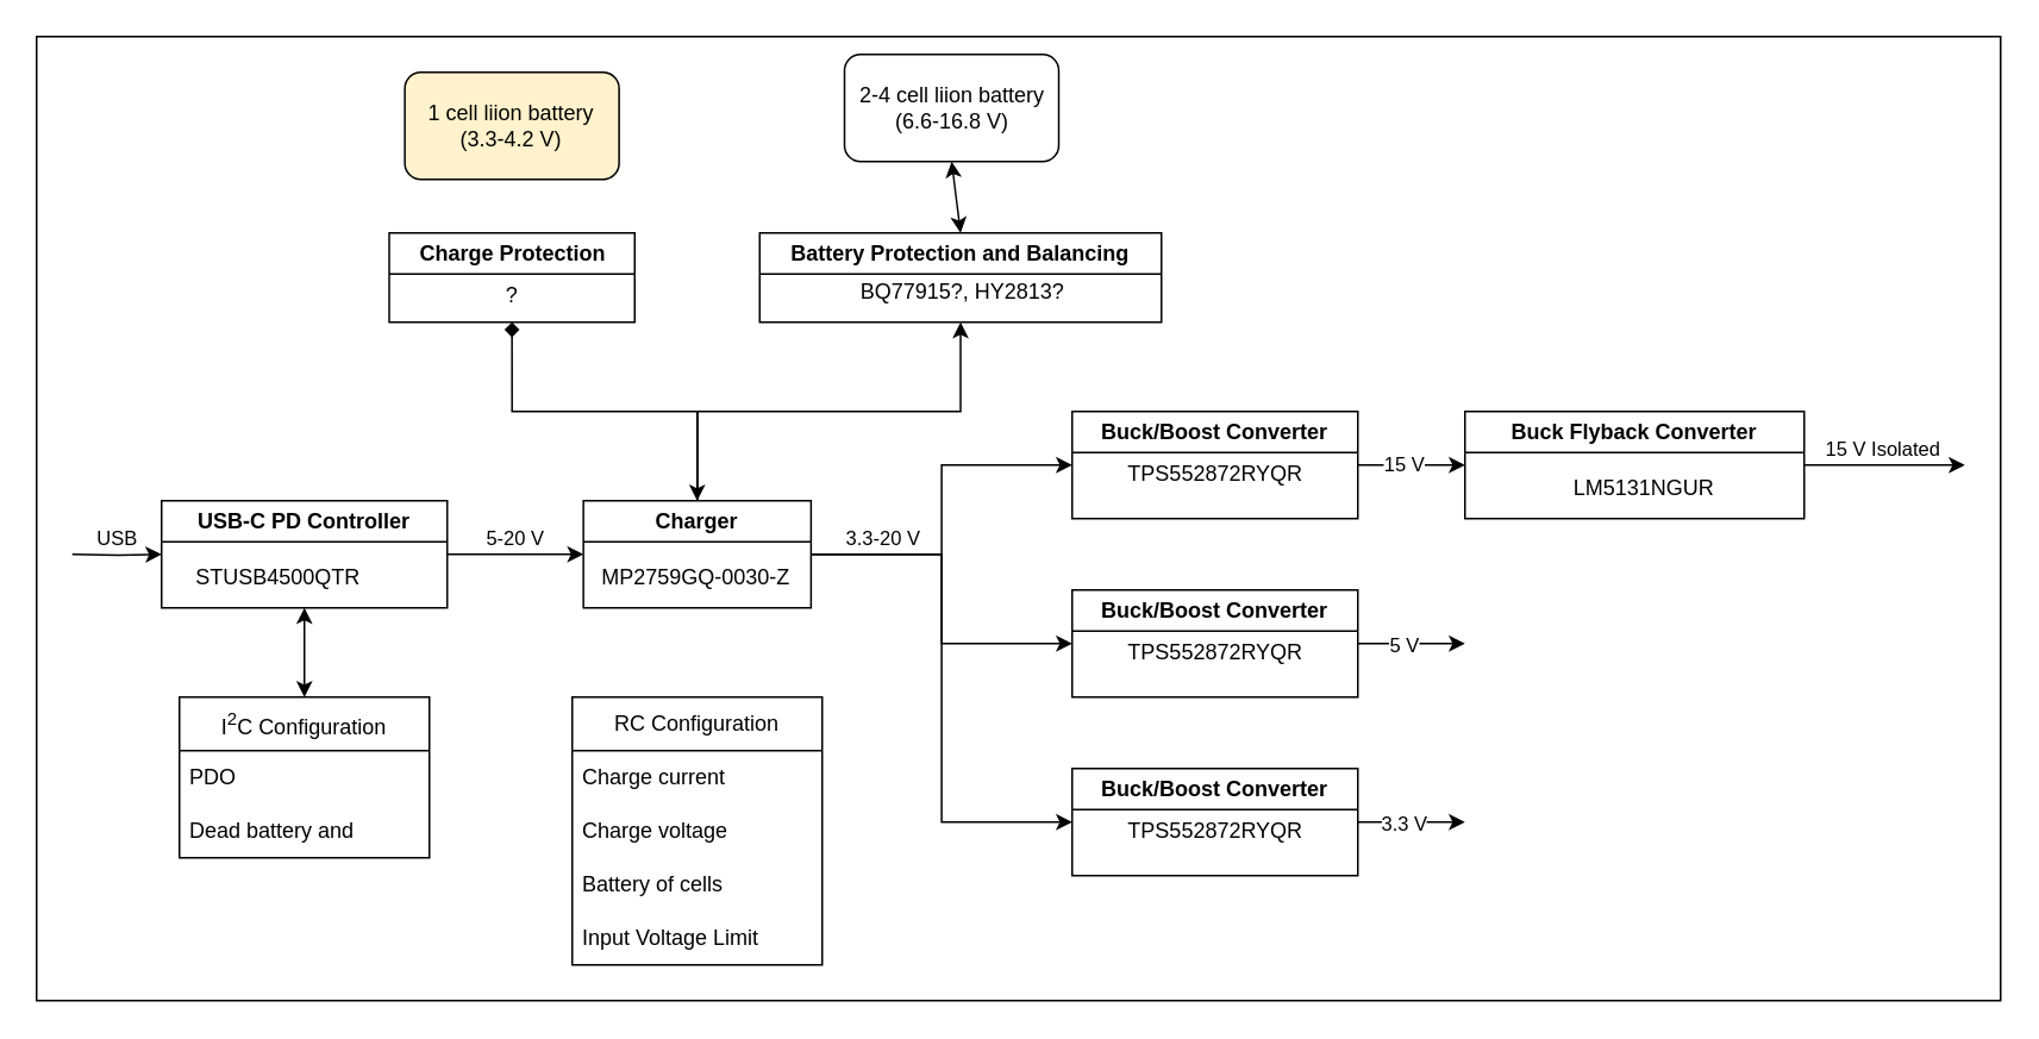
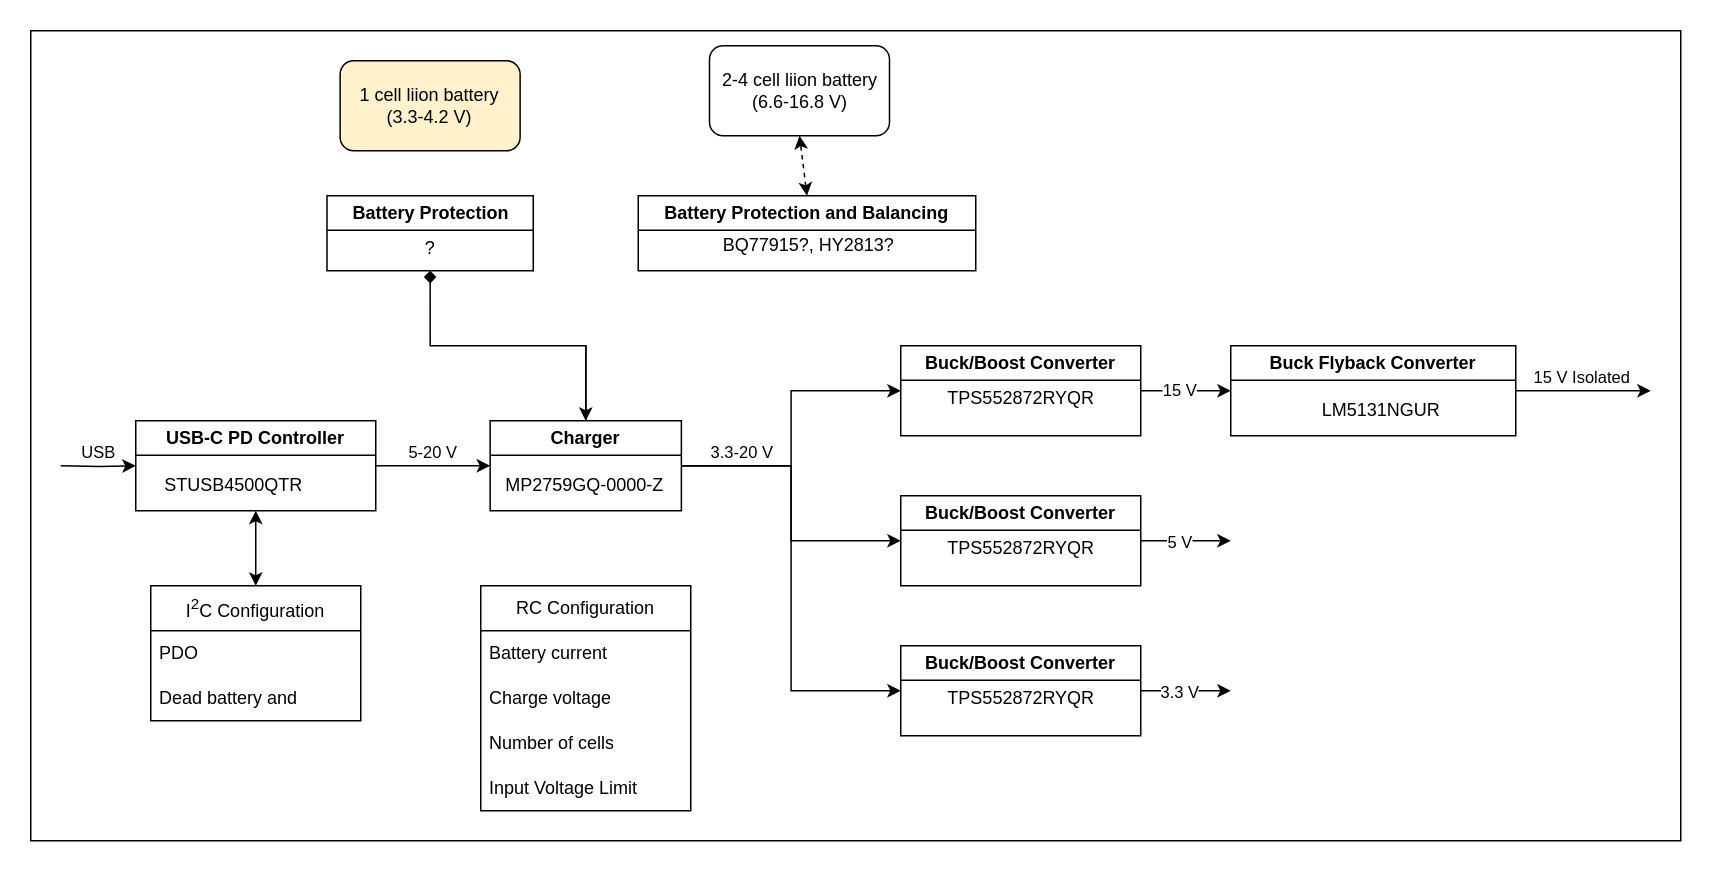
  <mxCell id="0" />
  <mxCell id="1" parent="0" />
  <mxCell id="2" style="edgeStyle=orthogonalEdgeStyle;rounded=0;orthogonalLoop=1;jettySize=auto;html=1;entryX=0;entryY=0.5;entryDx=0;entryDy=0;" parent="1" target="6" edge="1"><mxGeometry relative="1" as="geometry"><mxPoint x="40" y="310" as="sourcePoint" /></mxGeometry></mxCell>
  <mxCell id="3" value="USB" style="edgeLabel;html=1;align=center;verticalAlign=middle;resizable=0;points=[];" parent="2" vertex="1" connectable="0"><mxGeometry x="-0.406" y="3" relative="1" as="geometry"><mxPoint x="9" y="-7" as="offset" /></mxGeometry></mxCell>
  <mxCell id="4" style="edgeStyle=orthogonalEdgeStyle;rounded=0;orthogonalLoop=1;jettySize=auto;html=1;exitX=1;exitY=0.5;exitDx=0;exitDy=0;entryX=0;entryY=0.5;entryDx=0;entryDy=0;" parent="1" source="6" target="14" edge="1"><mxGeometry relative="1" as="geometry" /></mxCell>
  <mxCell id="5" value="5-20 V" style="edgeLabel;html=1;align=center;verticalAlign=middle;resizable=0;points=[];" parent="4" vertex="1" connectable="0"><mxGeometry x="-0.017" y="1" relative="1" as="geometry"><mxPoint y="-9" as="offset" /></mxGeometry></mxCell>
  <mxCell id="6" value="USB-C PD Controller" style="swimlane;whiteSpace=wrap;html=1;" parent="1" vertex="1"><mxGeometry x="90" y="280" width="160" height="60" as="geometry" /></mxCell>
  <mxCell id="7" value="&lt;span style=&quot;text-wrap: wrap;&quot;&gt;STUSB4500QTR&lt;/span&gt;" style="text;html=1;align=center;verticalAlign=middle;resizable=0;points=[];autosize=1;strokeColor=none;fillColor=none;" parent="6" vertex="1"><mxGeometry x="5" y="28" width="120" height="30" as="geometry" /></mxCell>
  <mxCell id="8" style="edgeStyle=orthogonalEdgeStyle;rounded=0;orthogonalLoop=1;jettySize=auto;html=1;exitX=1;exitY=0.5;exitDx=0;exitDy=0;entryX=0;entryY=0.5;entryDx=0;entryDy=0;" parent="1" source="14" target="21" edge="1"><mxGeometry relative="1" as="geometry" /></mxCell>
  <mxCell id="9" value="3.3-20 V" style="edgeLabel;html=1;align=center;verticalAlign=middle;resizable=0;points=[];" parent="8" vertex="1" connectable="0"><mxGeometry x="-0.69" y="-4" relative="1" as="geometry"><mxPoint x="10" y="-14" as="offset" /></mxGeometry></mxCell>
  <mxCell id="10" style="edgeStyle=orthogonalEdgeStyle;rounded=0;orthogonalLoop=1;jettySize=auto;html=1;entryX=0;entryY=0.5;entryDx=0;entryDy=0;" parent="1" source="14" target="28" edge="1"><mxGeometry relative="1" as="geometry" /></mxCell>
  <mxCell id="11" style="edgeStyle=orthogonalEdgeStyle;rounded=0;orthogonalLoop=1;jettySize=auto;html=1;entryX=0.5;entryY=1;entryDx=0;entryDy=0;endArrow=diamond;" parent="1" source="14" target="17" edge="1"><mxGeometry relative="1" as="geometry" /></mxCell>
- <mxCell id="12" style="edgeStyle=orthogonalEdgeStyle;rounded=0;orthogonalLoop=1;jettySize=auto;html=1;exitX=0.5;exitY=0;exitDx=0;exitDy=0;entryX=0.5;entryY=1;entryDx=0;entryDy=0;" parent="1" source="14" target="30" edge="1"><mxGeometry relative="1" as="geometry" /></mxCell>
  <mxCell id="13" style="edgeStyle=orthogonalEdgeStyle;rounded=0;orthogonalLoop=1;jettySize=auto;html=1;entryX=0;entryY=0.5;entryDx=0;entryDy=0;" parent="1" source="14" target="45" edge="1"><mxGeometry relative="1" as="geometry" /></mxCell>
  <mxCell id="14" value="Charger" style="swimlane;whiteSpace=wrap;html=1;" parent="1" vertex="1"><mxGeometry x="326.25" y="280" width="127.5" height="60" as="geometry" /></mxCell>
- <mxCell id="15" value="MP2759GQ-0030-Z" style="text;html=1;align=center;verticalAlign=middle;resizable=0;points=[];autosize=1;strokeColor=none;fillColor=none;" parent="14" vertex="1"><mxGeometry x="-2.5" y="28" width="130" height="30" as="geometry" /></mxCell>
+ <mxCell id="15" value="MP2759GQ-0000-Z" style="text;html=1;align=center;verticalAlign=middle;resizable=0;points=[];autosize=1;strokeColor=none;fillColor=none;" parent="14" vertex="1"><mxGeometry x="-2.5" y="28" width="130" height="30" as="geometry" /></mxCell>
  <mxCell id="16" value="1 cell liion battery&lt;div&gt;(3.3-4.2 V)&lt;/div&gt;" style="rounded=1;whiteSpace=wrap;html=1;fillColor=#fff2cc;" parent="1" vertex="1"><mxGeometry x="226.25" y="40" width="120" height="60" as="geometry" /></mxCell>
- <mxCell id="17" value="Charge Protection" style="swimlane;whiteSpace=wrap;html=1;" parent="1" vertex="1"><mxGeometry x="217.5" y="130" width="137.5" height="50" as="geometry" /></mxCell>
+ <mxCell id="17" value="Battery Protection" style="swimlane;whiteSpace=wrap;html=1;" parent="1" vertex="1"><mxGeometry x="217.5" y="130" width="137.5" height="50" as="geometry" /></mxCell>
  <mxCell id="18" value="?" style="text;html=1;align=center;verticalAlign=middle;resizable=0;points=[];autosize=1;strokeColor=none;fillColor=none;" parent="17" vertex="1"><mxGeometry x="53.75" y="20" width="30" height="30" as="geometry" /></mxCell>
  <mxCell id="19" style="edgeStyle=orthogonalEdgeStyle;rounded=0;orthogonalLoop=1;jettySize=auto;html=1;exitX=1;exitY=0.5;exitDx=0;exitDy=0;entryX=0;entryY=0.5;entryDx=0;entryDy=0;" parent="1" source="21" target="25" edge="1"><mxGeometry relative="1" as="geometry" /></mxCell>
  <mxCell id="20" value="15 V" style="edgeLabel;html=1;align=center;verticalAlign=middle;resizable=0;points=[];" parent="19" vertex="1" connectable="0"><mxGeometry x="-0.156" y="1" relative="1" as="geometry"><mxPoint as="offset" /></mxGeometry></mxCell>
  <mxCell id="21" value="Buck/Boost Converter" style="swimlane;whiteSpace=wrap;html=1;" parent="1" vertex="1"><mxGeometry x="600" y="230" width="160" height="60" as="geometry" /></mxCell>
  <mxCell id="22" value="TPS552872RYQR" style="text;html=1;align=center;verticalAlign=middle;resizable=0;points=[];autosize=1;strokeColor=none;fillColor=none;" parent="21" vertex="1"><mxGeometry x="20" y="20" width="120" height="30" as="geometry" /></mxCell>
  <mxCell id="23" style="edgeStyle=orthogonalEdgeStyle;rounded=0;orthogonalLoop=1;jettySize=auto;html=1;exitX=1;exitY=0.5;exitDx=0;exitDy=0;" parent="1" source="25" edge="1"><mxGeometry relative="1" as="geometry"><mxPoint x="1100" y="260" as="targetPoint" /></mxGeometry></mxCell>
  <mxCell id="24" value="15 V Isolated" style="edgeLabel;html=1;align=center;verticalAlign=middle;resizable=0;points=[];" parent="23" vertex="1" connectable="0"><mxGeometry x="0.208" relative="1" as="geometry"><mxPoint x="-11" y="-10" as="offset" /></mxGeometry></mxCell>
  <mxCell id="25" value="Buck Flyback Converter" style="swimlane;whiteSpace=wrap;html=1;" parent="1" vertex="1"><mxGeometry x="820" y="230" width="190" height="60" as="geometry" /></mxCell>
  <mxCell id="26" style="edgeStyle=orthogonalEdgeStyle;rounded=0;orthogonalLoop=1;jettySize=auto;html=1;exitX=1;exitY=0.5;exitDx=0;exitDy=0;" parent="1" edge="1"><mxGeometry relative="1" as="geometry"><mxPoint x="820" y="360" as="targetPoint" /><mxPoint x="760" y="360" as="sourcePoint" /></mxGeometry></mxCell>
  <mxCell id="27" value="5 V" style="edgeLabel;html=1;align=center;verticalAlign=middle;resizable=0;points=[];" parent="26" vertex="1" connectable="0"><mxGeometry x="0.208" relative="1" as="geometry"><mxPoint x="-11" as="offset" /></mxGeometry></mxCell>
  <mxCell id="28" value="Buck/Boost Converter" style="swimlane;whiteSpace=wrap;html=1;" parent="1" vertex="1"><mxGeometry x="600" y="330" width="160" height="60" as="geometry" /></mxCell>
  <mxCell id="29" value="TPS552872RYQR" style="text;html=1;align=center;verticalAlign=middle;resizable=0;points=[];autosize=1;strokeColor=none;fillColor=none;" parent="28" vertex="1"><mxGeometry x="20" y="20" width="120" height="30" as="geometry" /></mxCell>
  <mxCell id="30" value="Battery Protection and Balancing" style="swimlane;whiteSpace=wrap;html=1;" parent="1" vertex="1"><mxGeometry x="425" y="130" width="225" height="50" as="geometry" /></mxCell>
  <mxCell id="31" value="2-4 cell liion battery&lt;div&gt;(6.6-16.8 V)&lt;/div&gt;" style="rounded=1;whiteSpace=wrap;html=1;" parent="1" vertex="1"><mxGeometry x="472.5" y="30" width="120" height="60" as="geometry" /></mxCell>
- <mxCell id="32" value="" style="endArrow=classic;startArrow=classic;html=1;rounded=0;entryX=0.5;entryY=1;entryDx=0;entryDy=0;exitX=0.5;exitY=0;exitDx=0;exitDy=0;" parent="1" source="30" target="31" edge="1"><mxGeometry width="50" height="50" relative="1" as="geometry"><mxPoint x="590" y="100" as="sourcePoint" /><mxPoint x="590" y="70" as="targetPoint" /></mxGeometry></mxCell>
+ <mxCell id="32" value="" style="endArrow=classic;startArrow=classic;html=1;rounded=0;entryX=0.5;entryY=1;entryDx=0;entryDy=0;exitX=0.5;exitY=0;exitDx=0;exitDy=0;dashed=1;" parent="1" source="30" target="31" edge="1"><mxGeometry width="50" height="50" relative="1" as="geometry"><mxPoint x="590" y="100" as="sourcePoint" /><mxPoint x="590" y="70" as="targetPoint" /></mxGeometry></mxCell>
  <mxCell id="33" value="" style="endArrow=classic;html=1;rounded=0;entryX=0.5;entryY=0;entryDx=0;entryDy=0;" parent="1" target="14" edge="1"><mxGeometry width="50" height="50" relative="1" as="geometry"><mxPoint x="390" y="230" as="sourcePoint" /><mxPoint x="500" y="250" as="targetPoint" /></mxGeometry></mxCell>
  <mxCell id="34" value="" style="endArrow=classic;startArrow=classic;html=1;rounded=0;entryX=0.5;entryY=1;entryDx=0;entryDy=0;" parent="1" target="6" edge="1"><mxGeometry width="50" height="50" relative="1" as="geometry"><mxPoint x="170" y="390" as="sourcePoint" /><mxPoint x="520" y="370" as="targetPoint" /></mxGeometry></mxCell>
  <mxCell id="35" value="RC Configuration" style="swimlane;fontStyle=0;childLayout=stackLayout;horizontal=1;startSize=30;horizontalStack=0;resizeParent=1;resizeParentMax=0;resizeLast=0;collapsible=1;marginBottom=0;whiteSpace=wrap;html=1;" parent="1" vertex="1"><mxGeometry x="320" y="390" width="140" height="150" as="geometry"><mxRectangle x="520" y="430" width="130" height="30" as="alternateBounds" /></mxGeometry></mxCell>
- <mxCell id="36" value="Charge current" style="text;strokeColor=none;fillColor=none;align=left;verticalAlign=middle;spacingLeft=4;spacingRight=4;overflow=hidden;points=[[0,0.5],[1,0.5]];portConstraint=eastwest;rotatable=0;whiteSpace=wrap;html=1;" parent="35" vertex="1"><mxGeometry y="30" width="140" height="30" as="geometry" /></mxCell>
+ <mxCell id="36" value="Battery current" style="text;strokeColor=none;fillColor=none;align=left;verticalAlign=middle;spacingLeft=4;spacingRight=4;overflow=hidden;points=[[0,0.5],[1,0.5]];portConstraint=eastwest;rotatable=0;whiteSpace=wrap;html=1;" parent="35" vertex="1"><mxGeometry y="30" width="140" height="30" as="geometry" /></mxCell>
  <mxCell id="37" value="Charge voltage" style="text;strokeColor=none;fillColor=none;align=left;verticalAlign=middle;spacingLeft=4;spacingRight=4;overflow=hidden;points=[[0,0.5],[1,0.5]];portConstraint=eastwest;rotatable=0;whiteSpace=wrap;html=1;" parent="35" vertex="1"><mxGeometry y="60" width="140" height="30" as="geometry" /></mxCell>
- <mxCell id="38" value="Battery of cells" style="text;strokeColor=none;fillColor=none;align=left;verticalAlign=middle;spacingLeft=4;spacingRight=4;overflow=hidden;points=[[0,0.5],[1,0.5]];portConstraint=eastwest;rotatable=0;whiteSpace=wrap;html=1;" parent="35" vertex="1"><mxGeometry y="90" width="140" height="30" as="geometry" /></mxCell>
+ <mxCell id="38" value="Number of cells" style="text;strokeColor=none;fillColor=none;align=left;verticalAlign=middle;spacingLeft=4;spacingRight=4;overflow=hidden;points=[[0,0.5],[1,0.5]];portConstraint=eastwest;rotatable=0;whiteSpace=wrap;html=1;" parent="35" vertex="1"><mxGeometry y="90" width="140" height="30" as="geometry" /></mxCell>
  <mxCell id="39" value="Input Voltage Limit" style="text;strokeColor=none;fillColor=none;align=left;verticalAlign=middle;spacingLeft=4;spacingRight=4;overflow=hidden;points=[[0,0.5],[1,0.5]];portConstraint=eastwest;rotatable=0;whiteSpace=wrap;html=1;" parent="35" vertex="1"><mxGeometry y="120" width="140" height="30" as="geometry" /></mxCell>
  <mxCell id="40" value="I&lt;sup&gt;2&lt;/sup&gt;C Configuration" style="swimlane;fontStyle=0;childLayout=stackLayout;horizontal=1;startSize=30;horizontalStack=0;resizeParent=1;resizeParentMax=0;resizeLast=0;collapsible=1;marginBottom=0;whiteSpace=wrap;html=1;" parent="1" vertex="1"><mxGeometry x="100" y="390" width="140" height="90" as="geometry" /></mxCell>
  <mxCell id="41" value="PDO" style="text;strokeColor=none;fillColor=none;align=left;verticalAlign=middle;spacingLeft=4;spacingRight=4;overflow=hidden;points=[[0,0.5],[1,0.5]];portConstraint=eastwest;rotatable=0;whiteSpace=wrap;html=1;" parent="40" vertex="1"><mxGeometry y="30" width="140" height="30" as="geometry" /></mxCell>
  <mxCell id="42" value="Dead battery and" style="text;strokeColor=none;fillColor=none;align=left;verticalAlign=middle;spacingLeft=4;spacingRight=4;overflow=hidden;points=[[0,0.5],[1,0.5]];portConstraint=eastwest;rotatable=0;whiteSpace=wrap;html=1;" parent="40" vertex="1"><mxGeometry y="60" width="140" height="30" as="geometry" /></mxCell>
  <mxCell id="43" value="LM5131NGUR" style="text;html=1;align=center;verticalAlign=middle;resizable=0;points=[];autosize=1;strokeColor=none;fillColor=none;" parent="1" vertex="1"><mxGeometry x="870" y="258" width="100" height="30" as="geometry" /></mxCell>
  <mxCell id="44" value="BQ77915?,&amp;nbsp;HY2813?&amp;nbsp;" style="text;html=1;align=center;verticalAlign=middle;resizable=0;points=[];autosize=1;strokeColor=none;fillColor=none;" parent="1" vertex="1"><mxGeometry x="470" y="148" width="140" height="30" as="geometry" /></mxCell>
  <mxCell id="45" value="Buck/Boost Converter" style="swimlane;whiteSpace=wrap;html=1;" parent="1" vertex="1"><mxGeometry x="600" y="430" width="160" height="60" as="geometry" /></mxCell>
  <mxCell id="46" value="TPS552872RYQR" style="text;html=1;align=center;verticalAlign=middle;resizable=0;points=[];autosize=1;strokeColor=none;fillColor=none;" parent="45" vertex="1"><mxGeometry x="20" y="20" width="120" height="30" as="geometry" /></mxCell>
  <mxCell id="47" style="edgeStyle=orthogonalEdgeStyle;rounded=0;orthogonalLoop=1;jettySize=auto;html=1;exitX=1;exitY=0.5;exitDx=0;exitDy=0;" parent="1" source="45" edge="1"><mxGeometry relative="1" as="geometry"><mxPoint x="820" y="460" as="targetPoint" /><mxPoint x="770" y="469.78" as="sourcePoint" /><Array as="points"><mxPoint x="820" y="460" /></Array></mxGeometry></mxCell>
  <mxCell id="48" value="3.3 V" style="edgeLabel;html=1;align=center;verticalAlign=middle;resizable=0;points=[];" parent="47" vertex="1" connectable="0"><mxGeometry x="0.208" relative="1" as="geometry"><mxPoint x="-11" as="offset" /></mxGeometry></mxCell>
  <mxCell id="49" value="" style="rounded=0;whiteSpace=wrap;html=1;fillColor=none;" vertex="1" parent="1"><mxGeometry x="20" y="20" width="1100" height="540" as="geometry" /></mxCell>
